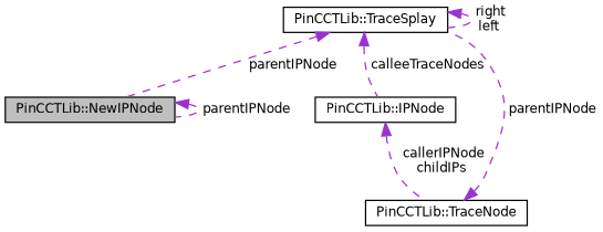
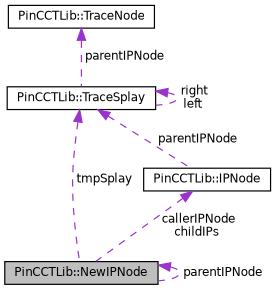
  digraph {
    node [color=black fillcolor=white fontname=Helvetica fontsize=10 shape=record style=filled]
    edge [color=darkorchid3 dir=back fontname=Helvetica fontsize=10 labelfontname=Helvetica labelfontsize=10 style=dashed]
    n1 [fillcolor=grey75 fontcolor=black height=0.2 label="PinCCTLib::NewIPNode" width=0.4]
    n2 [height=0.2 label="PinCCTLib::TraceSplay" width=0.4]
    n3 [height=0.2 label="PinCCTLib::IPNode" width=0.4]
    n4 [height=0.2 label="PinCCTLib::TraceNode" width=0.4]
    n1 -> n1 [label=" parentIPNode"]
-   n2 -> n1 [label=" parentIPNode"]
+   n2 -> n1 [label=" tmpSplay"]
    n2 -> n2 [label=" right\nleft"]
-   n2 -> n3 [label=" calleeTraceNodes"]
-   n3 -> n4 [label=" callerIPNode\nchildIPs"]
+   n2 -> n3 [label=" parentIPNode"]
+   n3 -> n1 [label=" callerIPNode\nchildIPs"]
    n4 -> n2 [label=" parentIPNode"]
  }
